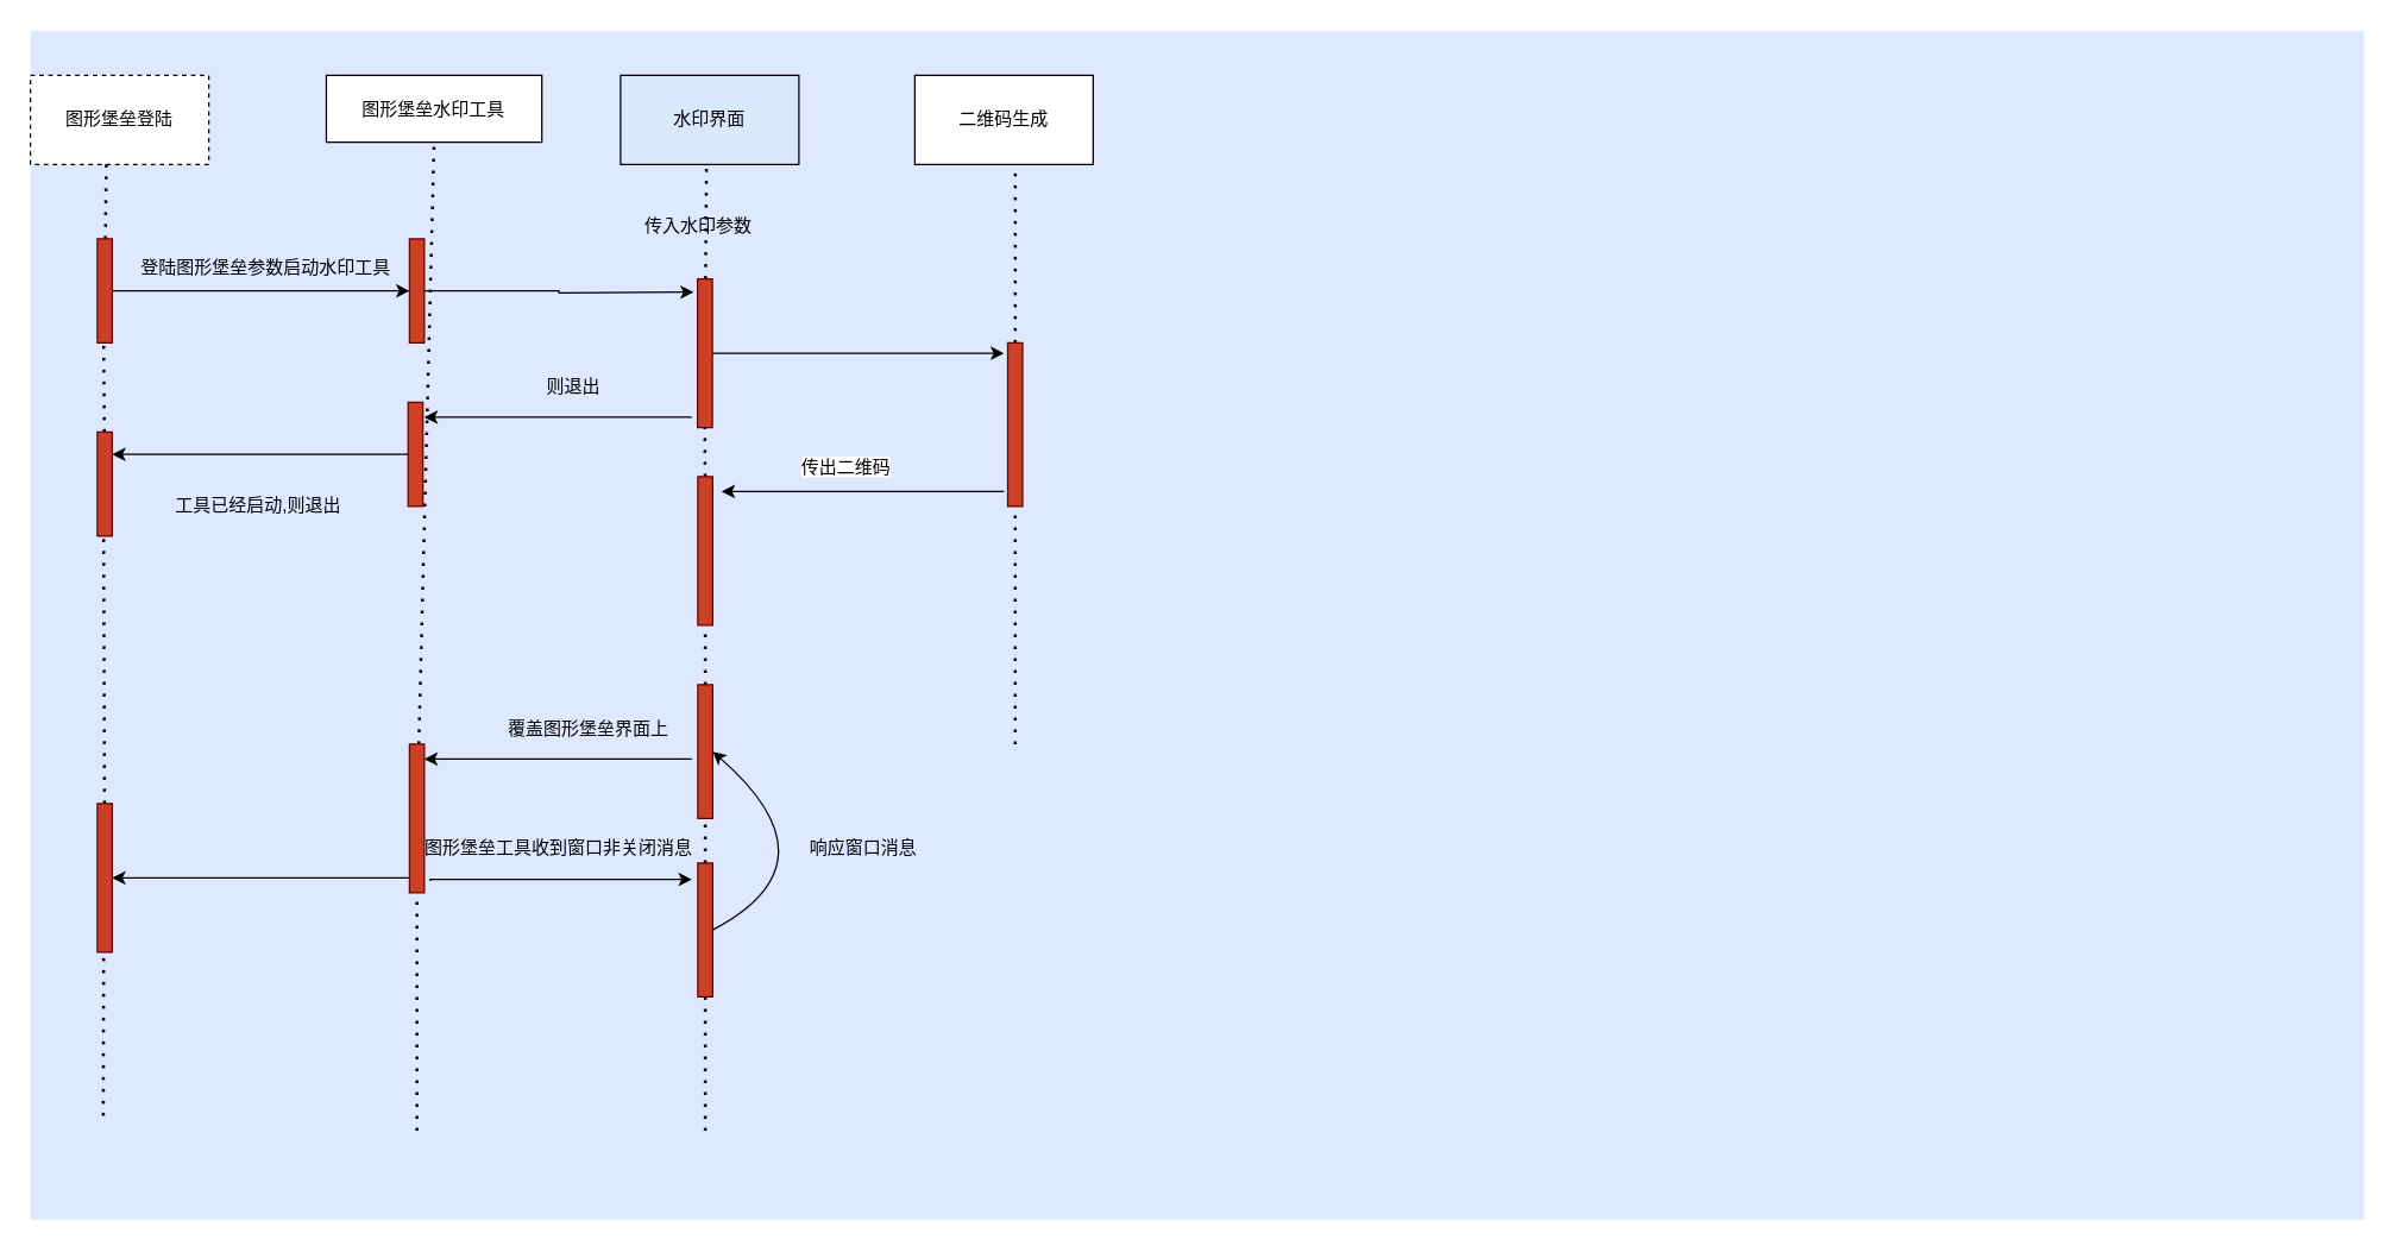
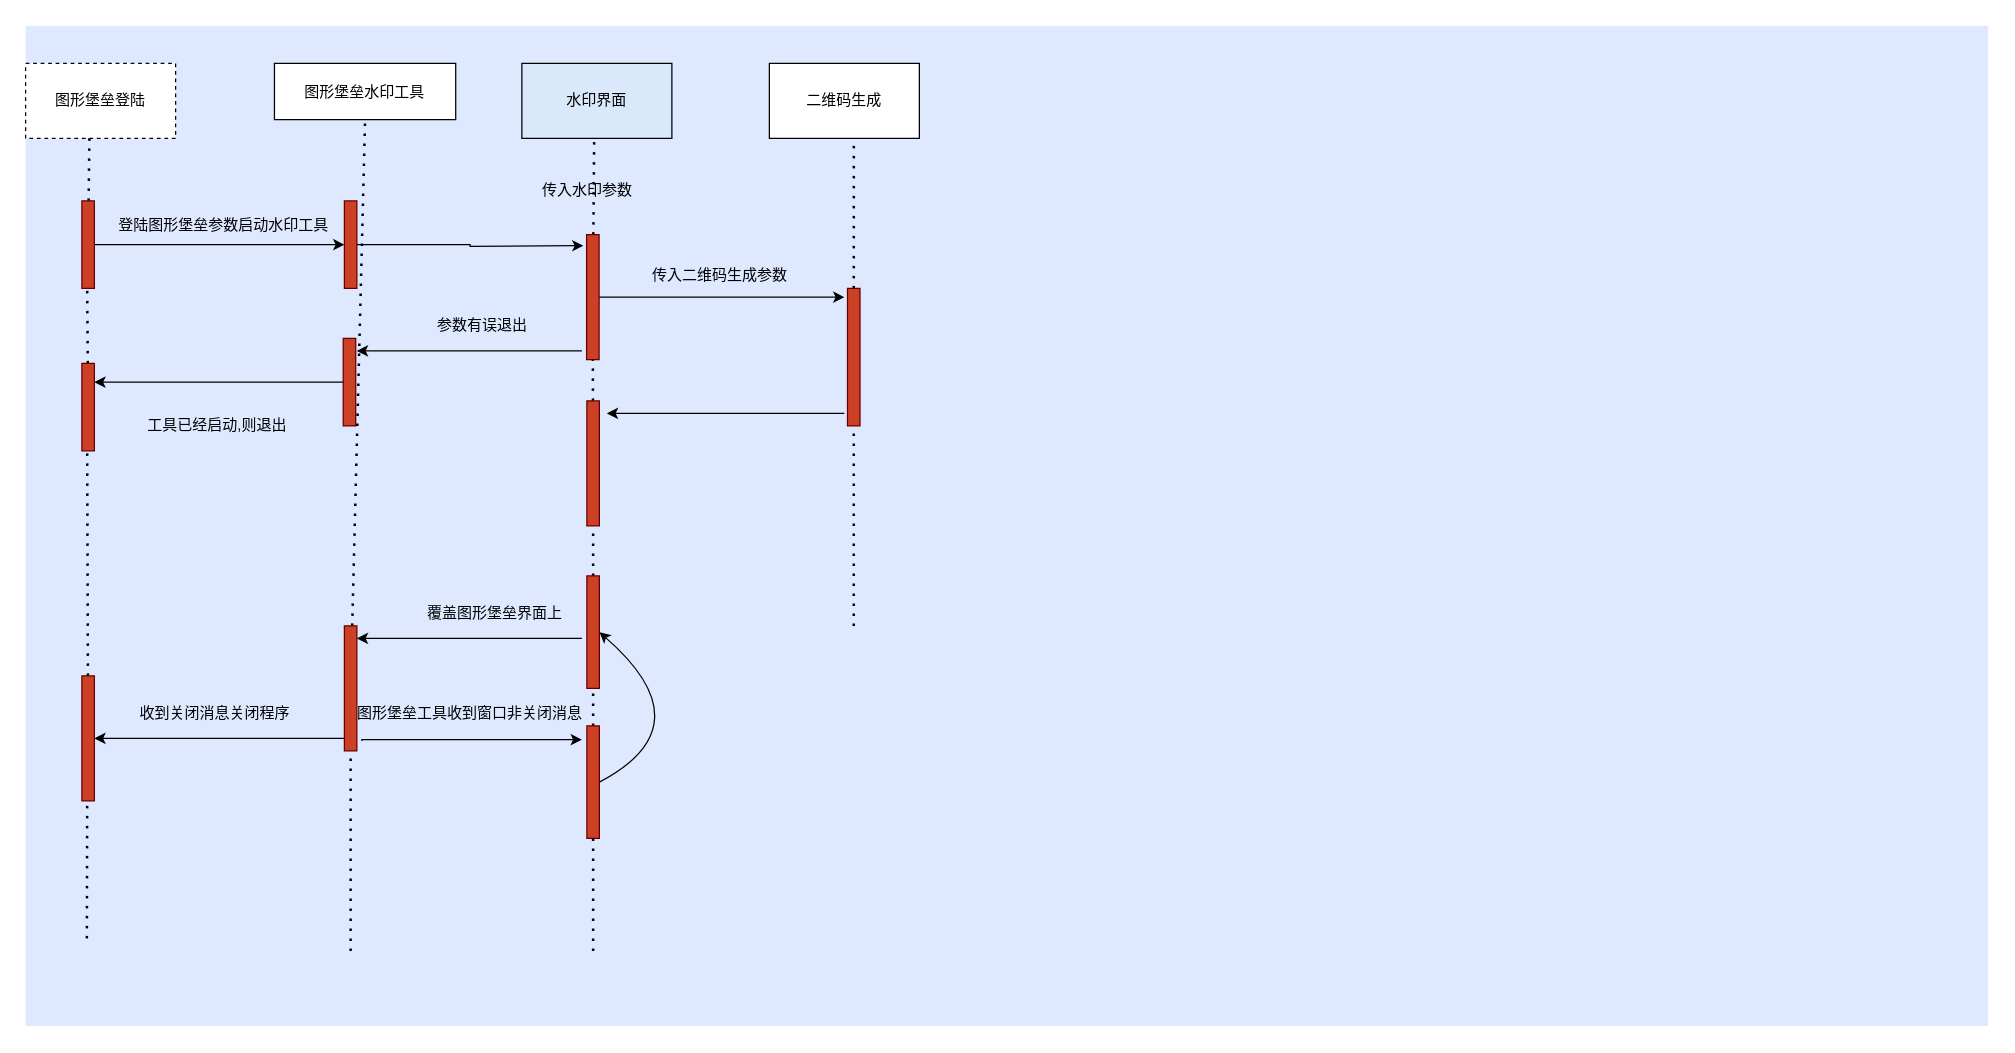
  <mxCell id="0" />
  <mxCell id="1" parent="0" />
  <mxCell id="2" value="" style="fillColor=#DEE8FF;strokeColor=none" parent="1" vertex="1"><mxGeometry x="20" y="20" width="1570" height="800" as="geometry" /></mxCell>
  <mxCell id="3" value="图形堡垒登陆" style="rounded=0;whiteSpace=wrap;html=1;dashed=1;" vertex="1" parent="1"><mxGeometry x="20" y="50" width="120" height="60" as="geometry" /></mxCell>
  <mxCell id="4" value="图形堡垒水印工具" style="rounded=0;whiteSpace=wrap;html=1;" vertex="1" parent="1"><mxGeometry x="219.06" y="50" width="145" height="45" as="geometry" /></mxCell>
  <mxCell id="5" value="" style="endArrow=none;dashed=1;html=1;dashPattern=1 3;strokeWidth=2;entryX=0.425;entryY=0.983;entryDx=0;entryDy=0;entryPerimeter=0;" edge="1" parent="1" source="7" target="3"><mxGeometry width="50" height="50" relative="1" as="geometry"><mxPoint x="71" y="380" as="sourcePoint" /><mxPoint x="205" y="160" as="targetPoint" /></mxGeometry></mxCell>
  <mxCell id="6" value="" style="endArrow=none;dashed=1;html=1;dashPattern=1 3;strokeWidth=2;entryX=0.5;entryY=1;entryDx=0;entryDy=0;" edge="1" parent="1" source="38" target="4"><mxGeometry width="50" height="50" relative="1" as="geometry"><mxPoint x="279" y="650" as="sourcePoint" /><mxPoint x="188.06" y="160" as="targetPoint" /></mxGeometry></mxCell>
  <mxCell id="7" value="" style="fillColor=#CC4125;strokeColor=#660000" vertex="1" parent="1"><mxGeometry x="65" y="160" width="10" height="70" as="geometry" /></mxCell>
  <mxCell id="8" value="" style="endArrow=none;dashed=1;html=1;dashPattern=1 3;strokeWidth=2;entryX=0.425;entryY=0.983;entryDx=0;entryDy=0;entryPerimeter=0;" edge="1" parent="1" source="32" target="7"><mxGeometry width="50" height="50" relative="1" as="geometry"><mxPoint x="69" y="500" as="sourcePoint" /><mxPoint x="71" y="108.98" as="targetPoint" /></mxGeometry></mxCell>
  <mxCell id="9" style="edgeStyle=orthogonalEdgeStyle;rounded=0;orthogonalLoop=1;jettySize=auto;html=1;entryX=-0.478;entryY=0.114;entryDx=0;entryDy=0;entryPerimeter=0;" edge="1" parent="1" source="10"><mxGeometry relative="1" as="geometry"><mxPoint x="466.22" y="195.83" as="targetPoint" /></mxGeometry></mxCell>
  <mxCell id="10" value="" style="fillColor=#CC4125;strokeColor=#660000" vertex="1" parent="1"><mxGeometry x="275" y="160" width="10" height="70" as="geometry" /></mxCell>
  <mxCell id="11" value="" style="endArrow=classic;html=1;exitX=1;exitY=0.5;exitDx=0;exitDy=0;entryX=0;entryY=0.5;entryDx=0;entryDy=0;" edge="1" parent="1" source="7" target="10"><mxGeometry width="50" height="50" relative="1" as="geometry"><mxPoint x="155" y="270" as="sourcePoint" /><mxPoint x="205" y="220" as="targetPoint" /></mxGeometry></mxCell>
  <mxCell id="12" value="登陆图形堡垒参数启动水印工具" style="text;html=1;resizable=0;autosize=1;align=center;verticalAlign=middle;points=[];fillColor=none;strokeColor=none;rounded=0;" vertex="1" parent="1"><mxGeometry x="88.12" y="170" width="180" height="20" as="geometry" /></mxCell>
  <mxCell id="13" value="" style="fillColor=#CC4125;strokeColor=#660000" vertex="1" parent="1"><mxGeometry x="274.06" y="270" width="10" height="70" as="geometry" /></mxCell>
  <mxCell id="14" value="" style="endArrow=classic;html=1;exitX=0;exitY=0.5;exitDx=0;exitDy=0;" edge="1" parent="1" source="13"><mxGeometry width="50" height="50" relative="1" as="geometry"><mxPoint x="355" y="280" as="sourcePoint" /><mxPoint x="75" y="305" as="targetPoint" /></mxGeometry></mxCell>
  <mxCell id="15" value="工具已经启动,则退出" style="text;html=1;resizable=0;autosize=1;align=center;verticalAlign=middle;points=[];fillColor=none;strokeColor=none;rounded=0;" vertex="1" parent="1"><mxGeometry x="107.5" y="330" width="130" height="20" as="geometry" /></mxCell>
  <mxCell id="16" value="水印界面" style="rounded=0;whiteSpace=wrap;html=1;fillColor=#dae8fc;" vertex="1" parent="1"><mxGeometry x="417" y="50" width="120" height="60" as="geometry" /></mxCell>
  <mxCell id="17" style="edgeStyle=orthogonalEdgeStyle;rounded=0;orthogonalLoop=1;jettySize=auto;html=1;" edge="1" parent="1"><mxGeometry relative="1" as="geometry"><mxPoint x="285" y="280" as="targetPoint" /><mxPoint x="465" y="280" as="sourcePoint" /></mxGeometry></mxCell>
  <mxCell id="18" value="传入水印参数" style="text;html=1;resizable=0;autosize=1;align=center;verticalAlign=middle;points=[];fillColor=none;strokeColor=none;rounded=0;" vertex="1" parent="1"><mxGeometry x="424.06" y="142" width="90" height="20" as="geometry" /></mxCell>
- <mxCell id="19" value="则退出" style="text;html=1;resizable=0;autosize=1;align=center;verticalAlign=middle;points=[];fillColor=none;strokeColor=none;rounded=0;" vertex="1" parent="1"><mxGeometry x="340" y="250" width="90" height="20" as="geometry" /></mxCell>
+ <mxCell id="19" value="参数有误退出" style="text;html=1;resizable=0;autosize=1;align=center;verticalAlign=middle;points=[];fillColor=none;strokeColor=none;rounded=0;" vertex="1" parent="1"><mxGeometry x="340" y="250" width="90" height="20" as="geometry" /></mxCell>
  <mxCell id="20" value="二维码生成" style="rounded=0;whiteSpace=wrap;html=1;" vertex="1" parent="1"><mxGeometry x="615" y="50" width="120" height="60" as="geometry" /></mxCell>
  <mxCell id="21" value="" style="endArrow=none;dashed=1;html=1;dashPattern=1 3;strokeWidth=2;entryX=0.5;entryY=1;entryDx=0;entryDy=0;" edge="1" parent="1" source="24"><mxGeometry width="50" height="50" relative="1" as="geometry"><mxPoint x="474.78" y="500" as="sourcePoint" /><mxPoint x="474.84" y="110" as="targetPoint" /></mxGeometry></mxCell>
  <mxCell id="22" value="" style="endArrow=none;dashed=1;html=1;dashPattern=1 3;strokeWidth=2;entryX=0.5;entryY=1;entryDx=0;entryDy=0;" edge="1" parent="1" source="30"><mxGeometry width="50" height="50" relative="1" as="geometry"><mxPoint x="682.5" y="500" as="sourcePoint" /><mxPoint x="682.56" y="110" as="targetPoint" /></mxGeometry></mxCell>
  <mxCell id="23" style="edgeStyle=orthogonalEdgeStyle;rounded=0;orthogonalLoop=1;jettySize=auto;html=1;" edge="1" parent="1" source="24"><mxGeometry relative="1" as="geometry"><mxPoint x="675" y="237" as="targetPoint" /></mxGeometry></mxCell>
  <mxCell id="24" value="" style="fillColor=#CC4125;strokeColor=#660000" vertex="1" parent="1"><mxGeometry x="468.78" y="187" width="10" height="100" as="geometry" /></mxCell>
  <mxCell id="25" value="" style="endArrow=none;dashed=1;html=1;dashPattern=1 3;strokeWidth=2;entryX=0.5;entryY=1;entryDx=0;entryDy=0;" edge="1" parent="1" source="26" target="24"><mxGeometry width="50" height="50" relative="1" as="geometry"><mxPoint x="474.78" y="500" as="sourcePoint" /><mxPoint x="474.84" y="110" as="targetPoint" /></mxGeometry></mxCell>
  <mxCell id="26" value="" style="fillColor=#CC4125;strokeColor=#660000" vertex="1" parent="1"><mxGeometry x="469" y="320" width="10" height="100" as="geometry" /></mxCell>
  <mxCell id="27" value="" style="endArrow=none;dashed=1;html=1;dashPattern=1 3;strokeWidth=2;entryX=0.5;entryY=1;entryDx=0;entryDy=0;" edge="1" parent="1" source="42" target="26"><mxGeometry width="50" height="50" relative="1" as="geometry"><mxPoint x="474" y="760" as="sourcePoint" /><mxPoint x="473.78" y="287" as="targetPoint" /></mxGeometry></mxCell>
+ <mxCell id="28" value="传入二维码生成参数" style="text;html=1;resizable=0;autosize=1;align=center;verticalAlign=middle;points=[];fillColor=none;strokeColor=none;rounded=0;" vertex="1" parent="1"><mxGeometry x="515" y="210" width="120" height="20" as="geometry" /></mxCell>
  <mxCell id="29" style="edgeStyle=orthogonalEdgeStyle;rounded=0;orthogonalLoop=1;jettySize=auto;html=1;" edge="1" parent="1"><mxGeometry relative="1" as="geometry"><mxPoint x="485" y="330" as="targetPoint" /><mxPoint x="675" y="330" as="sourcePoint" /></mxGeometry></mxCell>
  <mxCell id="30" value="" style="fillColor=#CC4125;strokeColor=#660000" vertex="1" parent="1"><mxGeometry x="677.5" y="230" width="10" height="110" as="geometry" /></mxCell>
  <mxCell id="31" value="" style="endArrow=none;dashed=1;html=1;dashPattern=1 3;strokeWidth=2;entryX=0.5;entryY=1;entryDx=0;entryDy=0;" edge="1" parent="1" target="30"><mxGeometry width="50" height="50" relative="1" as="geometry"><mxPoint x="682.5" y="500" as="sourcePoint" /><mxPoint x="682.56" y="110" as="targetPoint" /></mxGeometry></mxCell>
  <mxCell id="32" value="" style="fillColor=#CC4125;strokeColor=#660000" vertex="1" parent="1"><mxGeometry x="65" y="290" width="10" height="70" as="geometry" /></mxCell>
  <mxCell id="33" value="" style="endArrow=none;dashed=1;html=1;dashPattern=1 3;strokeWidth=2;entryX=0.425;entryY=0.983;entryDx=0;entryDy=0;entryPerimeter=0;" edge="1" parent="1" source="45" target="32"><mxGeometry width="50" height="50" relative="1" as="geometry"><mxPoint x="75" y="740" as="sourcePoint" /><mxPoint x="69.25" y="228.81" as="targetPoint" /></mxGeometry></mxCell>
- <mxCell id="34" value="&lt;span style=&quot;color: rgb(0 , 0 , 0) ; font-family: &amp;#34;helvetica&amp;#34; ; font-size: 12px ; font-style: normal ; font-weight: 400 ; letter-spacing: normal ; text-align: center ; text-indent: 0px ; text-transform: none ; word-spacing: 0px ; background-color: rgb(255 , 255 , 255) ; display: inline ; float: none&quot;&gt;传出二维码&lt;/span&gt;" style="text;whiteSpace=wrap;html=1;" vertex="1" parent="1"><mxGeometry x="537" y="300" width="68" height="30" as="geometry" /></mxCell>
  <mxCell id="35" value="" style="fillColor=#CC4125;strokeColor=#660000" vertex="1" parent="1"><mxGeometry x="469" y="460" width="10" height="90" as="geometry" /></mxCell>
  <mxCell id="36" style="edgeStyle=orthogonalEdgeStyle;rounded=0;orthogonalLoop=1;jettySize=auto;html=1;exitX=1.4;exitY=0.91;exitDx=0;exitDy=0;exitPerimeter=0;" edge="1" parent="1"><mxGeometry relative="1" as="geometry"><mxPoint x="465" y="591" as="targetPoint" /><mxPoint x="289" y="592" as="sourcePoint" /><Array as="points"><mxPoint x="289" y="591" /></Array></mxGeometry></mxCell>
  <mxCell id="37" style="edgeStyle=orthogonalEdgeStyle;rounded=0;orthogonalLoop=1;jettySize=auto;html=1;entryX=1;entryY=0.5;entryDx=0;entryDy=0;" edge="1" parent="1" source="38" target="45"><mxGeometry relative="1" as="geometry"><Array as="points"><mxPoint x="215" y="590" /><mxPoint x="215" y="590" /></Array></mxGeometry></mxCell>
  <mxCell id="38" value="" style="fillColor=#CC4125;strokeColor=#660000" vertex="1" parent="1"><mxGeometry x="275" y="500" width="10" height="100" as="geometry" /></mxCell>
  <mxCell id="39" value="" style="endArrow=none;dashed=1;html=1;dashPattern=1 3;strokeWidth=2;entryX=0.5;entryY=1;entryDx=0;entryDy=0;" edge="1" parent="1" target="38"><mxGeometry width="50" height="50" relative="1" as="geometry"><mxPoint x="280" y="760" as="sourcePoint" /><mxPoint x="279.06" y="110" as="targetPoint" /></mxGeometry></mxCell>
  <mxCell id="40" value="" style="endArrow=classic;html=1;entryX=1;entryY=0.1;entryDx=0;entryDy=0;entryPerimeter=0;" edge="1" parent="1" target="38"><mxGeometry width="50" height="50" relative="1" as="geometry"><mxPoint x="465" y="510" as="sourcePoint" /><mxPoint x="445" y="450" as="targetPoint" /></mxGeometry></mxCell>
  <mxCell id="41" value="覆盖图形堡垒界面上" style="text;html=1;resizable=0;autosize=1;align=center;verticalAlign=middle;points=[];fillColor=none;strokeColor=none;rounded=0;" vertex="1" parent="1"><mxGeometry x="335" y="480" width="120" height="20" as="geometry" /></mxCell>
  <mxCell id="42" value="" style="fillColor=#CC4125;strokeColor=#660000" vertex="1" parent="1"><mxGeometry x="469" y="580" width="10" height="90" as="geometry" /></mxCell>
  <mxCell id="43" value="" style="endArrow=none;dashed=1;html=1;dashPattern=1 3;strokeWidth=2;entryX=0.5;entryY=1;entryDx=0;entryDy=0;" edge="1" parent="1" target="42"><mxGeometry width="50" height="50" relative="1" as="geometry"><mxPoint x="474" y="760" as="sourcePoint" /><mxPoint x="474" y="420" as="targetPoint" /></mxGeometry></mxCell>
  <mxCell id="44" value="图形堡垒工具收到窗口非关闭消息" style="text;html=1;resizable=0;autosize=1;align=center;verticalAlign=middle;points=[];fillColor=none;strokeColor=none;rounded=0;" vertex="1" parent="1"><mxGeometry x="275" y="560" width="200" height="20" as="geometry" /></mxCell>
  <mxCell id="45" value="" style="fillColor=#CC4125;strokeColor=#660000" vertex="1" parent="1"><mxGeometry x="65" y="540" width="10" height="100" as="geometry" /></mxCell>
  <mxCell id="46" value="" style="endArrow=none;dashed=1;html=1;dashPattern=1 3;strokeWidth=2;entryX=0.425;entryY=0.983;entryDx=0;entryDy=0;entryPerimeter=0;" edge="1" parent="1" target="45"><mxGeometry width="50" height="50" relative="1" as="geometry"><mxPoint x="69" y="750" as="sourcePoint" /><mxPoint x="69.25" y="358.81" as="targetPoint" /></mxGeometry></mxCell>
+ <mxCell id="47" value="收到关闭消息关闭程序" style="text;html=1;resizable=0;autosize=1;align=center;verticalAlign=middle;points=[];fillColor=none;strokeColor=none;rounded=0;" vertex="1" parent="1"><mxGeometry x="101.25" y="560" width="140" height="20" as="geometry" /></mxCell>
  <mxCell id="48" value="" style="curved=1;endArrow=classic;html=1;entryX=1;entryY=0.5;entryDx=0;entryDy=0;exitX=1;exitY=0.5;exitDx=0;exitDy=0;" edge="1" parent="1" source="42" target="35"><mxGeometry width="50" height="50" relative="1" as="geometry"><mxPoint x="495" y="630" as="sourcePoint" /><mxPoint x="575" y="540" as="targetPoint" /><Array as="points"><mxPoint x="565" y="580" /></Array></mxGeometry></mxCell>
- <mxCell id="49" value="响应窗口消息" style="text;html=1;resizable=0;autosize=1;align=center;verticalAlign=middle;points=[];fillColor=none;strokeColor=none;rounded=0;" vertex="1" parent="1"><mxGeometry x="535" y="560" width="90" height="20" as="geometry" /></mxCell>
